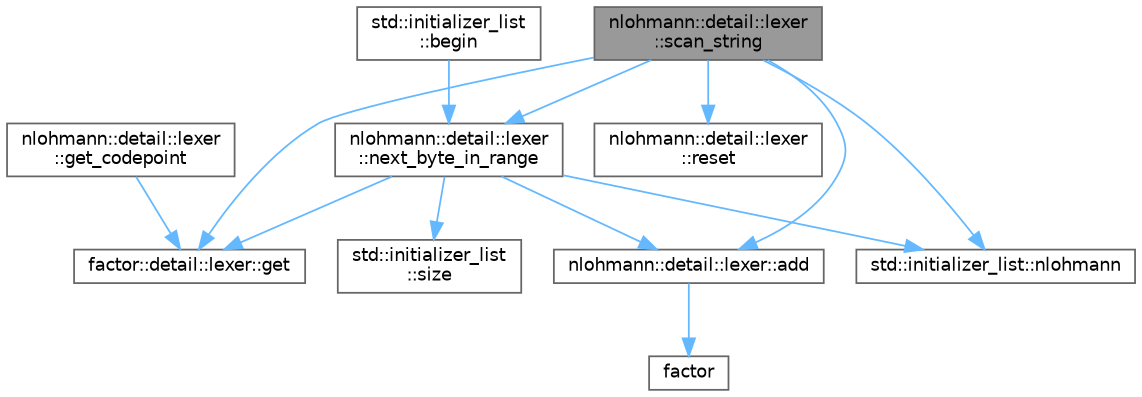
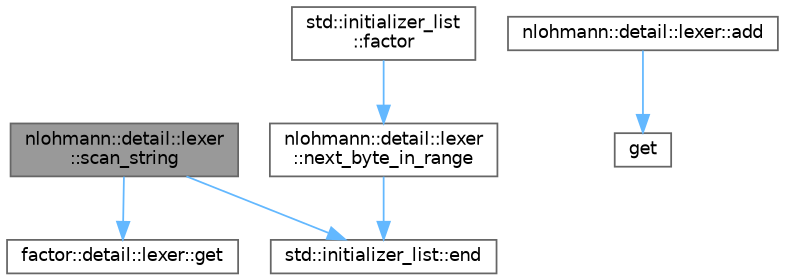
  digraph {
    fontname="DejaVu Sans"
    rankdir=TB
    node [color=grey40 fillcolor=white fontname="DejaVu Sans" fontsize=10 shape=box style=filled]
    edge [color=steelblue1 fontname="DejaVu Sans" fontsize=10 labelfontname=Helvetica labelfontsize=10 style=solid]
    n1 [color=gray40 fillcolor=grey60 fontcolor=black height=0.2 label="nlohmann::detail::lexer\l::scan_string" width=0.4]
    n2 [height=0.2 label="nlohmann::detail::lexer::add" width=0.4]
    n3 [height=0.2 label="factor::detail::lexer::get" width=0.4]
    n4 [height=0.2 label="nlohmann::detail::lexer\l::next_byte_in_range" width=0.4]
-   n5 [height=0.2 label="nlohmann::detail::lexer\l::reset" width=0.4]
-   n6 [height=0.2 label="std::initializer_list::nlohmann" width=0.4]
-   n7 [height=0.2 label=factor width=0.4]
-   n8 [height=0.2 label="nlohmann::detail::lexer\l::get_codepoint" width=0.4]
-   n9 [height=0.2 label="std::initializer_list\l::size" width=0.4]
-   n10 [height=0.2 label="std::initializer_list\l::begin" width=0.4]
-   n1 -> n2
+   n6 [height=0.2 label="std::initializer_list::end" width=0.4]
+   n7 [height=0.2 label=get width=0.4]
+   n10 [height=0.2 label="std::initializer_list\l::factor" width=0.4]
    n1 -> n3
-   n1 -> n4
-   n1 -> n5
    n1 -> n6
    n2 -> n7
-   n4 -> n2
-   n4 -> n3
    n4 -> n6
-   n4 -> n9
-   n8 -> n3
    n10 -> n4
  }
